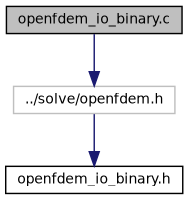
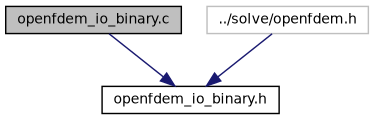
  digraph {
    node [color=black fillcolor=white fontname=Helvetica fontsize=10 shape=record style=filled]
    edge [color=midnightblue fontname=Helvetica fontsize=10 labelfontname=Helvetica labelfontsize=10 style=solid]
    n1 [fillcolor=grey75 fontcolor=black height=0.2 label="openfdem_io_binary.c" width=0.4]
    n2 [height=0.2 label="openfdem_io_binary.h" width=0.4]
    n3 [color=grey75 height=0.2 label="../solve/openfdem.h" width=0.4]
-   n1 -> n3
+   n1 -> n2
    n3 -> n2
  }
